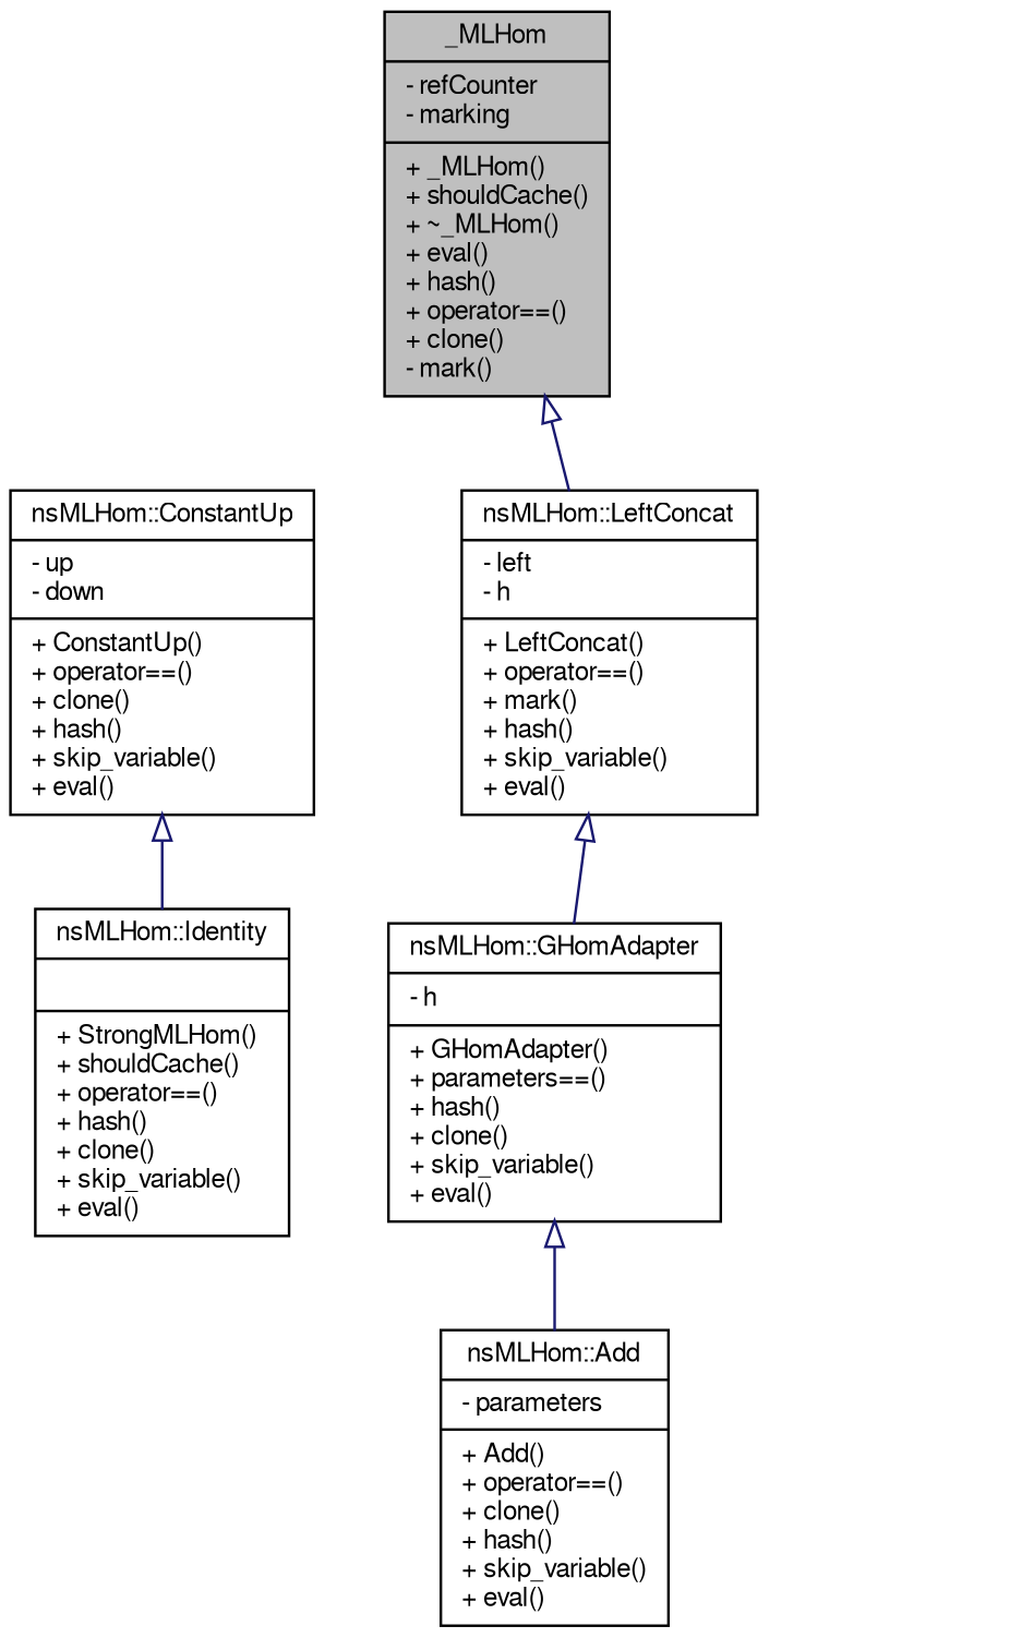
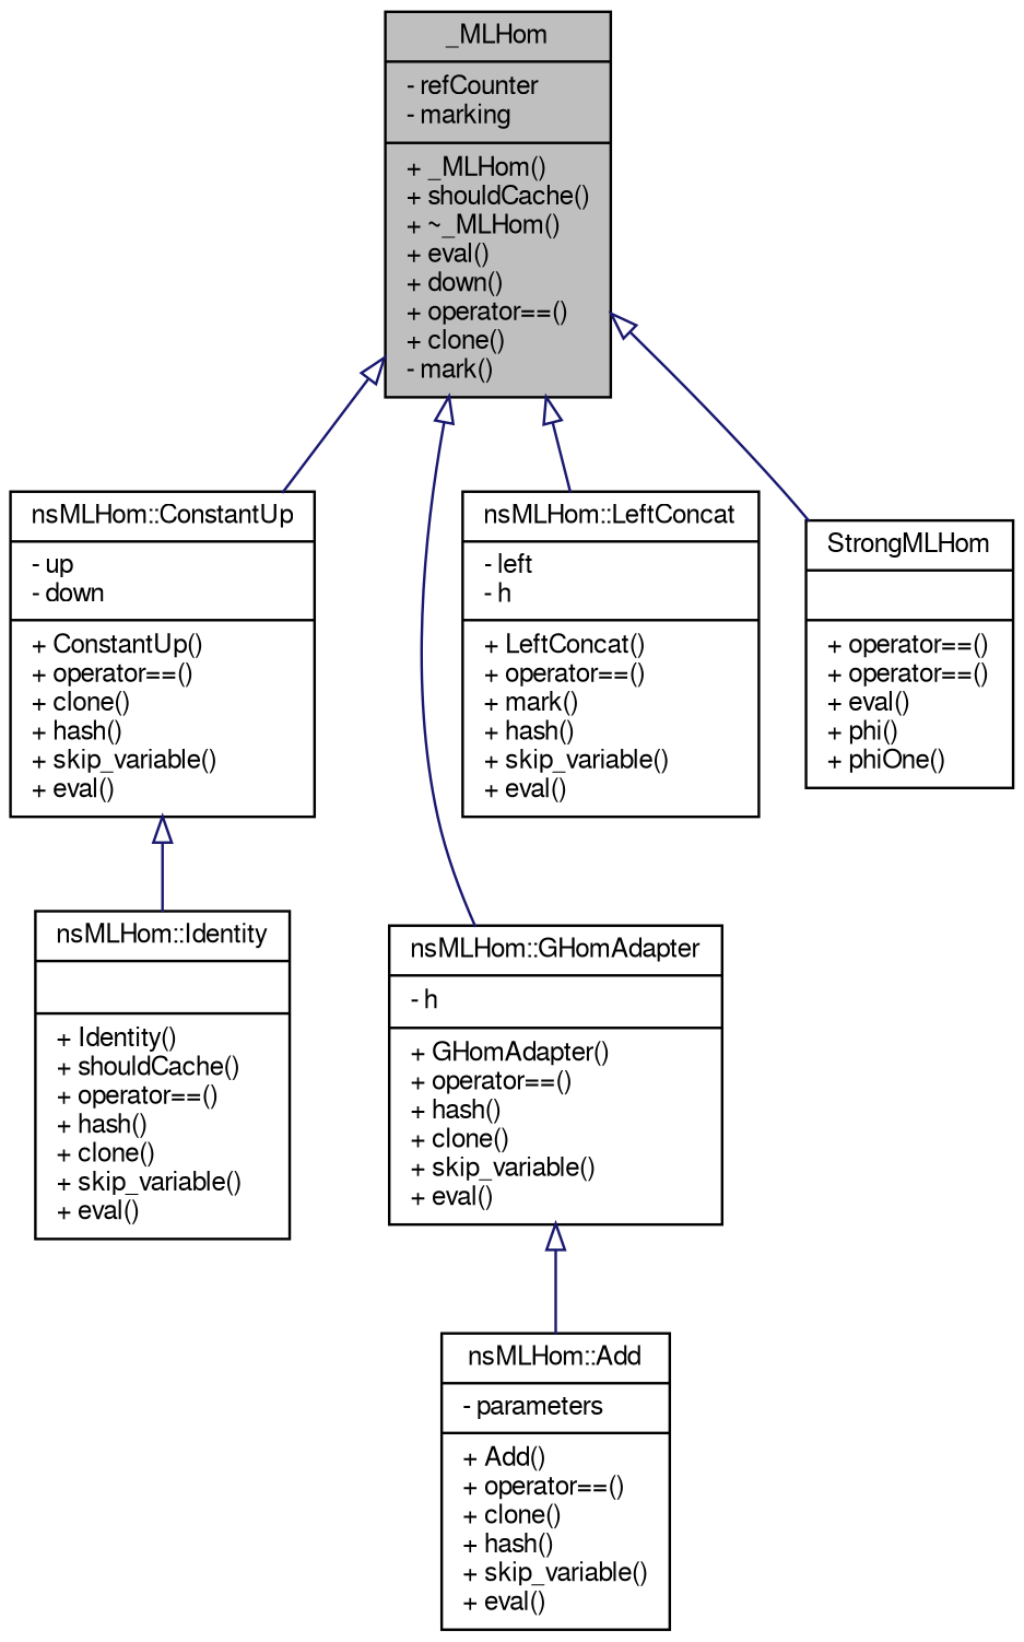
  digraph {
    node [color=black fillcolor=white fontname=FreeSans fontsize=10 shape=record style=filled]
    edge [arrowtail=onormal color=midnightblue dir=back fontname=FreeSans fontsize=10 labelfontname=FreeSans labelfontsize=10 style=solid]
-   n1 [fillcolor=grey75 fontcolor=black height=0.2 label="{_MLHom\n|- refCounter\l- marking\l|+ _MLHom()\l+ shouldCache()\l+ ~_MLHom()\l+ eval()\l+ hash()\l+ operator==()\l+ clone()\l- mark()\l}" width=0.4]
+   n1 [fillcolor=grey75 fontcolor=black height=0.2 label="{_MLHom\n|- refCounter\l- marking\l|+ _MLHom()\l+ shouldCache()\l+ ~_MLHom()\l+ eval()\l+ down()\l+ operator==()\l+ clone()\l- mark()\l}" width=0.4]
    n2 [height=0.2 label="{nsMLHom::ConstantUp\n|- up\l- down\l|+ ConstantUp()\l+ operator==()\l+ clone()\l+ hash()\l+ skip_variable()\l+ eval()\l}" width=0.4]
-   n3 [height=0.2 label="{nsMLHom::GHomAdapter\n|- h\l|+ GHomAdapter()\l+ parameters==()\l+ hash()\l+ clone()\l+ skip_variable()\l+ eval()\l}" width=0.4]
+   n3 [height=0.2 label="{nsMLHom::GHomAdapter\n|- h\l|+ GHomAdapter()\l+ operator==()\l+ hash()\l+ clone()\l+ skip_variable()\l+ eval()\l}" width=0.4]
    n4 [height=0.2 label="{nsMLHom::LeftConcat\n|- left\l- h\l|+ LeftConcat()\l+ operator==()\l+ mark()\l+ hash()\l+ skip_variable()\l+ eval()\l}" width=0.4]
+   n5 [height=0.2 label="{StrongMLHom\n||+ operator==()\l+ operator==()\l+ eval()\l+ phi()\l+ phiOne()\l}" width=0.4]
    n6 [height=0.2 label="{nsMLHom::Add\n|- parameters\l|+ Add()\l+ operator==()\l+ clone()\l+ hash()\l+ skip_variable()\l+ eval()\l}" width=0.4]
-   n7 [height=0.2 label="{nsMLHom::Identity\n||+ StrongMLHom()\l+ shouldCache()\l+ operator==()\l+ hash()\l+ clone()\l+ skip_variable()\l+ eval()\l}" width=0.4]
-   n4 -> n3
+   n7 [height=0.2 label="{nsMLHom::Identity\n||+ Identity()\l+ shouldCache()\l+ operator==()\l+ hash()\l+ clone()\l+ skip_variable()\l+ eval()\l}" width=0.4]
+   n1 -> n2
+   n1 -> n3
    n1 -> n4
+   n1 -> n5
    n2 -> n7
    n3 -> n6
  }
